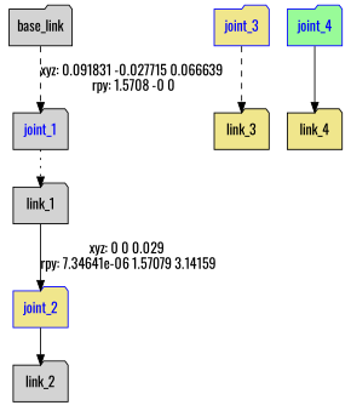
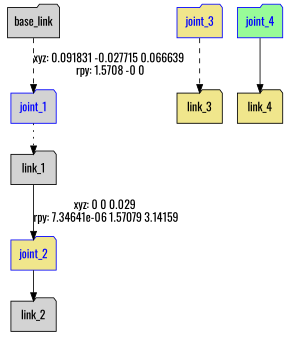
  digraph {
    fontname=Oswald
    node [fillcolor=lightgrey fontname=Oswald shape=folder style=filled]
    edge [fontname=Oswald style=solid]
    n1 [label=base_link]
-   joint_1 [color=black fontcolor=blue]
+   joint_1 [color=blue fontcolor=blue]
    n3 [label=link_1]
    joint_2 [color=blue fillcolor=khaki fontcolor=blue]
    n5 [label=link_2]
    joint_3 [color=blue fillcolor=khaki fontcolor=blue]
    n7 [fillcolor=khaki label=link_3]
    joint_4 [color=blue fillcolor=palegreen fontcolor=blue]
    n9 [fillcolor=khaki label=link_4]
    n1 -> joint_1 [label="xyz: 0.091831 -0.027715 0.066639 \nrpy: 1.5708 -0 0" style=dashed]
    joint_1 -> n3 [style=dotted]
    n3 -> joint_2 [label="xyz: 0 0 0.029 \nrpy: 7.34641e-06 1.57079 3.14159"]
    joint_2 -> n5
    joint_3 -> n7 [style=dashed]
    joint_4 -> n9
  }
